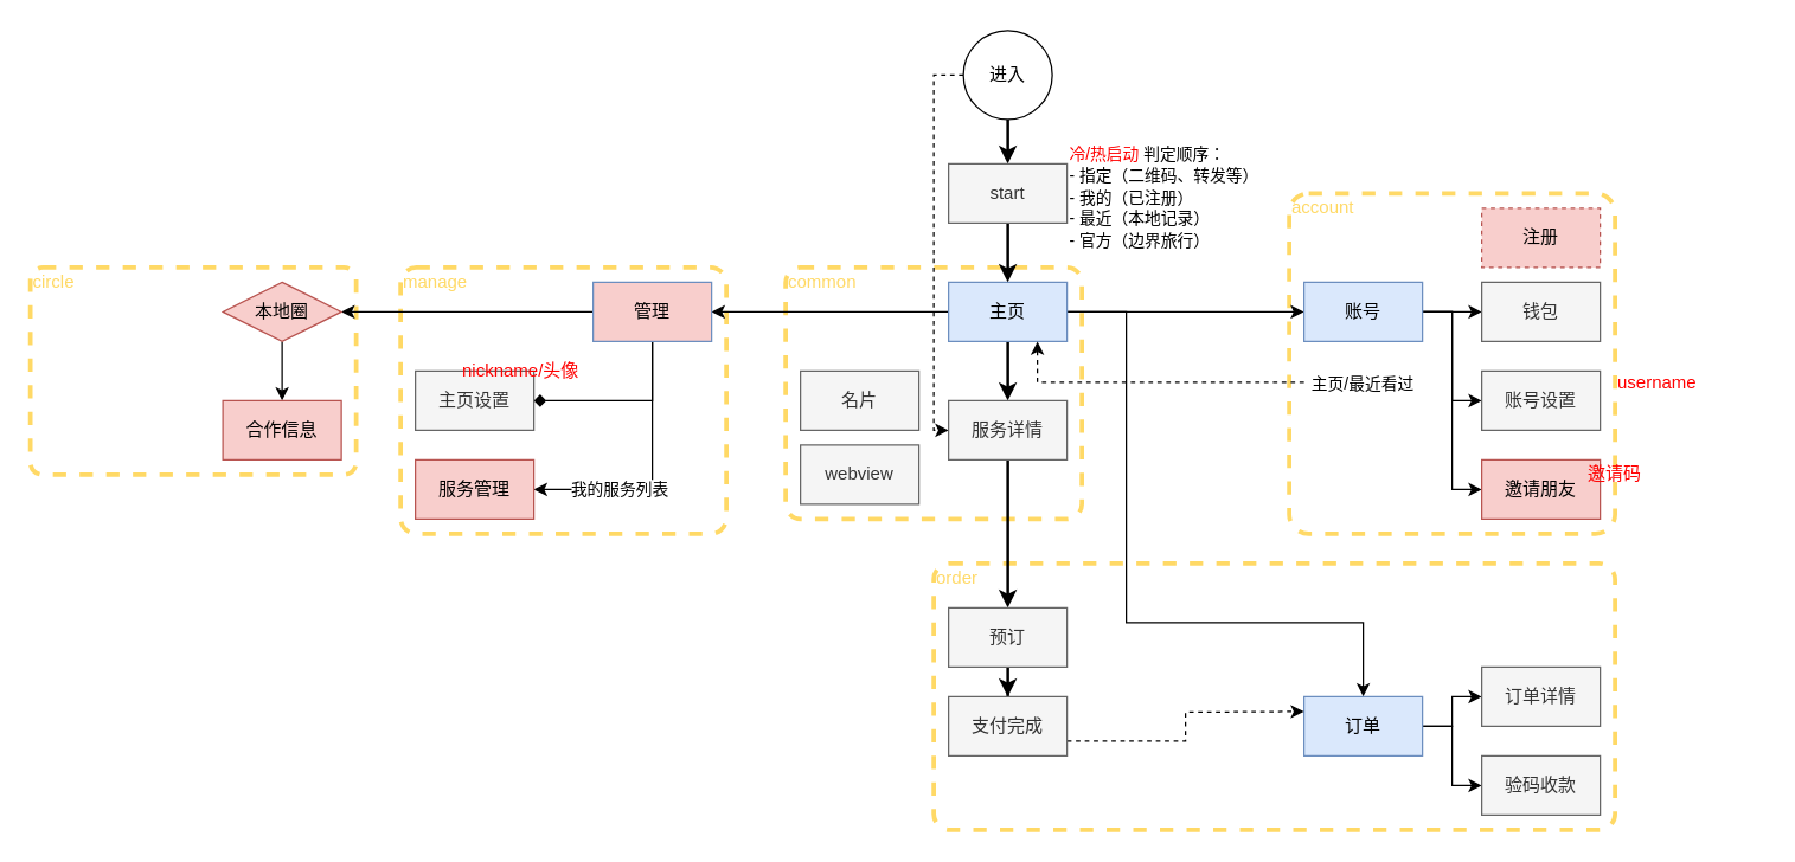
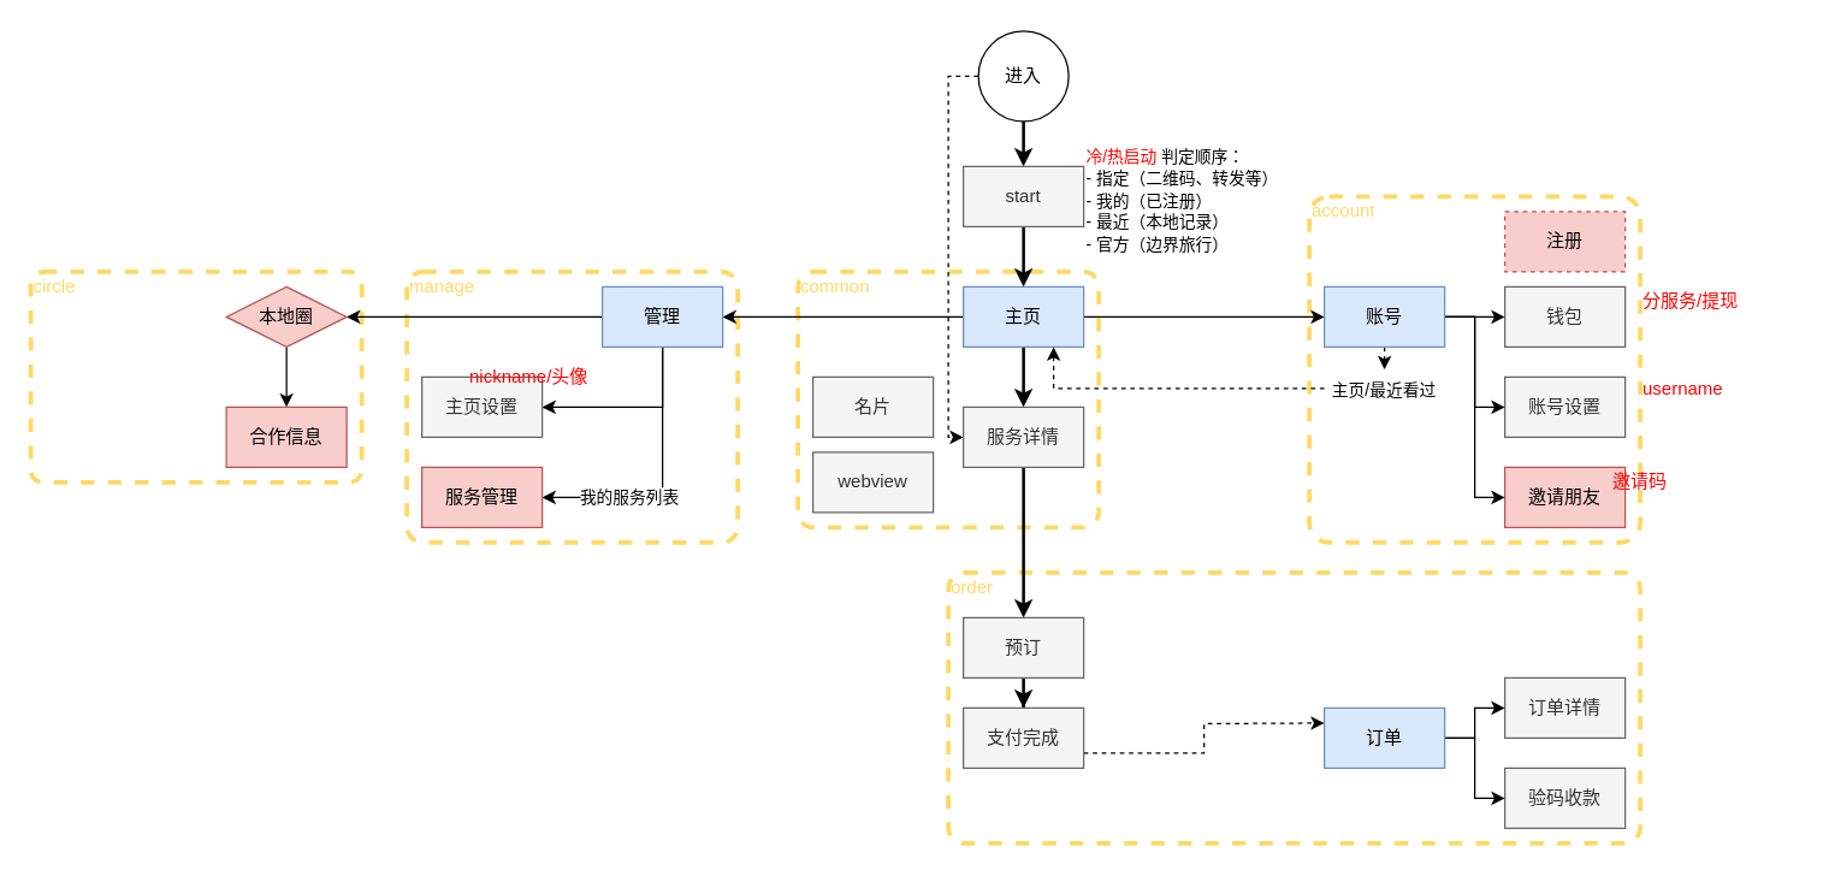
  <mxCell id="0" />
  <mxCell id="1" parent="0" />
  <mxCell id="2" value="" style="rounded=1;whiteSpace=wrap;html=1;fillColor=none;dashed=1;sketch=0;arcSize=6;strokeColor=#FFD966;strokeWidth=3;" vertex="1" parent="1"><mxGeometry x="20" y="180" width="220" height="140" as="geometry" /></mxCell>
  <mxCell id="3" value="" style="rounded=1;whiteSpace=wrap;html=1;fillColor=none;dashed=1;sketch=0;arcSize=6;strokeColor=#FFD966;strokeWidth=3;" parent="1" vertex="1"><mxGeometry x="870" y="130" width="220" height="230" as="geometry" /></mxCell>
  <mxCell id="4" value="" style="rounded=1;whiteSpace=wrap;html=1;fillColor=none;dashed=1;sketch=0;arcSize=6;strokeColor=#FFD966;strokeWidth=3;" parent="1" vertex="1"><mxGeometry x="270" y="180" width="220" height="180" as="geometry" /></mxCell>
  <mxCell id="5" value="" style="rounded=1;whiteSpace=wrap;html=1;fillColor=none;dashed=1;sketch=0;arcSize=6;strokeColor=#FFD966;strokeWidth=3;" parent="1" vertex="1"><mxGeometry x="530" y="180" width="200" height="170" as="geometry" /></mxCell>
  <mxCell id="6" value="" style="rounded=1;whiteSpace=wrap;html=1;fillColor=none;dashed=1;sketch=0;arcSize=6;strokeColor=#FFD966;strokeWidth=3;" parent="1" vertex="1"><mxGeometry x="630" y="380" width="460" height="180" as="geometry" /></mxCell>
  <mxCell id="7" style="edgeStyle=orthogonalEdgeStyle;rounded=0;orthogonalLoop=1;jettySize=auto;html=1;exitX=0;exitY=0.5;exitDx=0;exitDy=0;entryX=0;entryY=0.5;entryDx=0;entryDy=0;dashed=1;" parent="1" source="9" target="17" edge="1"><mxGeometry relative="1" as="geometry" /></mxCell>
  <mxCell id="8" value="" style="edgeStyle=orthogonalEdgeStyle;rounded=0;orthogonalLoop=1;jettySize=auto;html=1;strokeColor=#000000;strokeWidth=2;fontColor=#FF0000;" parent="1" source="9" target="55" edge="1"><mxGeometry relative="1" as="geometry" /></mxCell>
  <mxCell id="9" value="进入" style="ellipse;whiteSpace=wrap;html=1;aspect=fixed;" parent="1" vertex="1"><mxGeometry x="650" y="20" width="60" height="60" as="geometry" /></mxCell>
  <mxCell id="10" value="" style="edgeStyle=orthogonalEdgeStyle;rounded=0;orthogonalLoop=1;jettySize=auto;html=1;strokeWidth=2;" parent="1" source="14" target="17" edge="1"><mxGeometry relative="1" as="geometry" /></mxCell>
- <mxCell id="11" value="" style="edgeStyle=orthogonalEdgeStyle;rounded=0;orthogonalLoop=1;jettySize=auto;html=1;" parent="1" source="14" target="25" edge="1"><mxGeometry relative="1" as="geometry"><Array as="points"><mxPoint x="760" y="210" /><mxPoint x="760" y="420" /><mxPoint x="920" y="420" /></Array></mxGeometry></mxCell>
  <mxCell id="12" style="edgeStyle=orthogonalEdgeStyle;rounded=0;orthogonalLoop=1;jettySize=auto;html=1;exitX=1;exitY=0.5;exitDx=0;exitDy=0;entryX=0;entryY=0.5;entryDx=0;entryDy=0;startArrow=none;startFill=0;" parent="1" source="14" target="22" edge="1"><mxGeometry relative="1" as="geometry" /></mxCell>
  <mxCell id="13" value="" style="edgeStyle=orthogonalEdgeStyle;rounded=0;orthogonalLoop=1;jettySize=auto;html=1;startArrow=none;startFill=0;" parent="1" source="14" target="35" edge="1"><mxGeometry relative="1" as="geometry" /></mxCell>
  <mxCell id="14" value="主页" style="rounded=0;whiteSpace=wrap;html=1;fillColor=#dae8fc;strokeColor=#6c8ebf;" parent="1" vertex="1"><mxGeometry x="640" y="190" width="80" height="40" as="geometry" /></mxCell>
  <mxCell id="15" value="&lt;span style=&quot;font-family: &amp;#34;helvetica&amp;#34; ; font-size: 11px ; font-style: normal ; font-weight: normal ; letter-spacing: normal ; text-align: center ; text-indent: 0px ; text-transform: none ; word-spacing: 0px ; background-color: rgb(255 , 255 , 255) ; text-decoration: none ; display: inline ; float: none&quot;&gt;&lt;font color=&quot;#ff0000&quot;&gt;冷/热启动&lt;/font&gt;&lt;/span&gt;&lt;span style=&quot;color: rgb(0 , 0 , 0) ; font-family: &amp;#34;helvetica&amp;#34; ; font-size: 11px ; font-style: normal ; font-weight: normal ; letter-spacing: normal ; text-align: center ; text-indent: 0px ; text-transform: none ; word-spacing: 0px ; background-color: rgb(255 , 255 , 255) ; text-decoration: none ; display: inline ; float: none&quot;&gt;&amp;nbsp;判定顺序：&lt;br&gt;- 指定（二维码、转发等）&lt;/span&gt;&lt;br style=&quot;color: rgb(0 , 0 , 0) ; font-family: &amp;#34;helvetica&amp;#34; ; font-size: 11px ; font-style: normal ; font-weight: normal ; letter-spacing: normal ; text-align: center ; text-indent: 0px ; text-transform: none ; word-spacing: 0px ; background-color: rgb(255 , 255 , 255) ; text-decoration: none&quot;&gt;&lt;span style=&quot;color: rgb(0 , 0 , 0) ; font-family: &amp;#34;helvetica&amp;#34; ; font-size: 11px ; font-style: normal ; font-weight: normal ; letter-spacing: normal ; text-align: center ; text-indent: 0px ; text-transform: none ; word-spacing: 0px ; background-color: rgb(255 , 255 , 255) ; text-decoration: none ; display: inline ; float: none&quot;&gt;- 我的（已注册）&lt;/span&gt;&lt;br style=&quot;color: rgb(0 , 0 , 0) ; font-family: &amp;#34;helvetica&amp;#34; ; font-size: 11px ; font-style: normal ; font-weight: normal ; letter-spacing: normal ; text-align: center ; text-indent: 0px ; text-transform: none ; word-spacing: 0px ; background-color: rgb(255 , 255 , 255) ; text-decoration: none&quot;&gt;&lt;span style=&quot;color: rgb(0 , 0 , 0) ; font-family: &amp;#34;helvetica&amp;#34; ; font-size: 11px ; font-style: normal ; font-weight: normal ; letter-spacing: normal ; text-align: center ; text-indent: 0px ; text-transform: none ; word-spacing: 0px ; background-color: rgb(255 , 255 , 255) ; text-decoration: none ; display: inline ; float: none&quot;&gt;- 最近（本地记录）&lt;/span&gt;&lt;br style=&quot;color: rgb(0 , 0 , 0) ; font-family: &amp;#34;helvetica&amp;#34; ; font-size: 11px ; font-style: normal ; font-weight: normal ; letter-spacing: normal ; text-align: center ; text-indent: 0px ; text-transform: none ; word-spacing: 0px ; background-color: rgb(255 , 255 , 255) ; text-decoration: none&quot;&gt;&lt;span style=&quot;color: rgb(0 , 0 , 0) ; font-family: &amp;#34;helvetica&amp;#34; ; font-size: 11px ; font-style: normal ; font-weight: normal ; letter-spacing: normal ; text-align: center ; text-indent: 0px ; text-transform: none ; word-spacing: 0px ; background-color: rgb(255 , 255 , 255) ; text-decoration: none ; display: inline ; float: none&quot;&gt;- 官方（边界旅行）&lt;/span&gt;" style="text;whiteSpace=wrap;html=1;" parent="1" vertex="1"><mxGeometry x="720" y="90" width="150" height="70" as="geometry" /></mxCell>
  <mxCell id="16" value="" style="edgeStyle=orthogonalEdgeStyle;rounded=0;orthogonalLoop=1;jettySize=auto;html=1;startArrow=none;startFill=0;strokeWidth=2;" parent="1" source="17" target="27" edge="1"><mxGeometry relative="1" as="geometry" /></mxCell>
  <mxCell id="17" value="服务详情" style="rounded=0;whiteSpace=wrap;html=1;fillColor=#f5f5f5;strokeColor=#666666;fontColor=#333333;" parent="1" vertex="1"><mxGeometry x="640" y="270" width="80" height="40" as="geometry" /></mxCell>
  <mxCell id="18" value="" style="edgeStyle=orthogonalEdgeStyle;rounded=0;orthogonalLoop=1;jettySize=auto;html=1;startArrow=none;startFill=0;" parent="1" source="22" target="40" edge="1"><mxGeometry relative="1" as="geometry" /></mxCell>
+ <mxCell id="19" style="edgeStyle=orthogonalEdgeStyle;rounded=0;orthogonalLoop=1;jettySize=auto;html=1;exitX=0.5;exitY=1;exitDx=0;exitDy=0;entryX=0.5;entryY=0;entryDx=0;entryDy=0;dashed=1;startArrow=none;startFill=0;" parent="1" source="22" target="39" edge="1"><mxGeometry relative="1" as="geometry" /></mxCell>
  <mxCell id="20" style="edgeStyle=orthogonalEdgeStyle;rounded=0;orthogonalLoop=1;jettySize=auto;html=1;exitX=1;exitY=0.5;exitDx=0;exitDy=0;entryX=0;entryY=0.5;entryDx=0;entryDy=0;startArrow=none;startFill=0;" parent="1" source="22" target="37" edge="1"><mxGeometry relative="1" as="geometry" /></mxCell>
  <mxCell id="21" style="edgeStyle=orthogonalEdgeStyle;rounded=0;orthogonalLoop=1;jettySize=auto;html=1;exitX=1;exitY=0.5;exitDx=0;exitDy=0;entryX=0;entryY=0.5;entryDx=0;entryDy=0;fontColor=#33FF33;" edge="1" parent="1" source="22" target="44"><mxGeometry relative="1" as="geometry" /></mxCell>
  <mxCell id="22" value="账号" style="rounded=0;whiteSpace=wrap;html=1;fillColor=#dae8fc;strokeColor=#6c8ebf;" parent="1" vertex="1"><mxGeometry x="880" y="190" width="80" height="40" as="geometry" /></mxCell>
  <mxCell id="23" value="" style="edgeStyle=orthogonalEdgeStyle;rounded=0;orthogonalLoop=1;jettySize=auto;html=1;startArrow=none;startFill=0;" parent="1" source="25" target="30" edge="1"><mxGeometry relative="1" as="geometry" /></mxCell>
  <mxCell id="24" style="edgeStyle=orthogonalEdgeStyle;rounded=0;orthogonalLoop=1;jettySize=auto;html=1;exitX=1;exitY=0.5;exitDx=0;exitDy=0;entryX=0;entryY=0.5;entryDx=0;entryDy=0;startArrow=none;startFill=0;" parent="1" source="25" target="45" edge="1"><mxGeometry relative="1" as="geometry" /></mxCell>
  <mxCell id="25" value="订单" style="rounded=0;whiteSpace=wrap;html=1;fillColor=#dae8fc;strokeColor=#6c8ebf;" parent="1" vertex="1"><mxGeometry x="880" y="470" width="80" height="40" as="geometry" /></mxCell>
  <mxCell id="26" value="" style="edgeStyle=orthogonalEdgeStyle;rounded=0;orthogonalLoop=1;jettySize=auto;html=1;startArrow=none;startFill=0;strokeWidth=2;" parent="1" source="27" target="29" edge="1"><mxGeometry relative="1" as="geometry" /></mxCell>
  <mxCell id="27" value="预订" style="rounded=0;whiteSpace=wrap;html=1;fillColor=#f5f5f5;strokeColor=#666666;fontColor=#333333;" parent="1" vertex="1"><mxGeometry x="640" y="410" width="80" height="40" as="geometry" /></mxCell>
  <mxCell id="28" style="edgeStyle=orthogonalEdgeStyle;rounded=0;orthogonalLoop=1;jettySize=auto;html=1;startArrow=none;startFill=0;dashed=1;exitX=1;exitY=0.75;exitDx=0;exitDy=0;" parent="1" source="29" edge="1"><mxGeometry relative="1" as="geometry"><mxPoint x="720" y="478" as="sourcePoint" /><mxPoint x="880" y="480" as="targetPoint" /><Array as="points" /></mxGeometry></mxCell>
  <mxCell id="29" value="支付完成" style="rounded=0;whiteSpace=wrap;html=1;fillColor=#f5f5f5;strokeColor=#666666;fontColor=#333333;" parent="1" vertex="1"><mxGeometry x="640" y="470" width="80" height="40" as="geometry" /></mxCell>
  <mxCell id="30" value="订单详情" style="rounded=0;whiteSpace=wrap;html=1;fillColor=#f5f5f5;strokeColor=#666666;fontColor=#333333;" parent="1" vertex="1"><mxGeometry x="1000" y="450" width="80" height="40" as="geometry" /></mxCell>
- <mxCell id="31" value="" style="edgeStyle=orthogonalEdgeStyle;rounded=0;orthogonalLoop=1;jettySize=auto;html=1;startArrow=none;startFill=0;entryX=1;entryY=0.5;entryDx=0;entryDy=0;exitX=0.5;exitY=1;exitDx=0;exitDy=0;endArrow=diamond;" parent="1" source="35" target="41" edge="1"><mxGeometry relative="1" as="geometry" /></mxCell>
+ <mxCell id="31" value="" style="edgeStyle=orthogonalEdgeStyle;rounded=0;orthogonalLoop=1;jettySize=auto;html=1;startArrow=none;startFill=0;entryX=1;entryY=0.5;entryDx=0;entryDy=0;exitX=0.5;exitY=1;exitDx=0;exitDy=0;" parent="1" source="35" target="41" edge="1"><mxGeometry relative="1" as="geometry" /></mxCell>
  <mxCell id="32" style="edgeStyle=orthogonalEdgeStyle;rounded=0;orthogonalLoop=1;jettySize=auto;html=1;exitX=0.5;exitY=1;exitDx=0;exitDy=0;entryX=1;entryY=0.5;entryDx=0;entryDy=0;startArrow=none;startFill=0;" parent="1" source="35" target="36" edge="1"><mxGeometry relative="1" as="geometry" /></mxCell>
  <mxCell id="33" value="我的服务列表" style="edgeLabel;html=1;align=center;verticalAlign=middle;resizable=0;points=[];" parent="32" vertex="1" connectable="0"><mxGeometry x="0.364" y="-1" relative="1" as="geometry"><mxPoint as="offset" /></mxGeometry></mxCell>
  <mxCell id="34" style="edgeStyle=orthogonalEdgeStyle;rounded=0;orthogonalLoop=1;jettySize=auto;html=1;exitX=0;exitY=0.5;exitDx=0;exitDy=0;entryX=1;entryY=0.5;entryDx=0;entryDy=0;fontColor=#33FF33;" edge="1" parent="1" source="35" target="43"><mxGeometry relative="1" as="geometry" /></mxCell>
- <mxCell id="35" value="管理" style="rounded=0;whiteSpace=wrap;html=1;fillColor=#f8cecc;strokeColor=#6c8ebf;" parent="1" vertex="1"><mxGeometry x="400" y="190" width="80" height="40" as="geometry" /></mxCell>
+ <mxCell id="35" value="管理" style="rounded=0;whiteSpace=wrap;html=1;fillColor=#dae8fc;strokeColor=#6c8ebf;" parent="1" vertex="1"><mxGeometry x="400" y="190" width="80" height="40" as="geometry" /></mxCell>
  <mxCell id="36" value="服务管理" style="rounded=0;whiteSpace=wrap;html=1;fillColor=#f8cecc;strokeColor=#b85450;" parent="1" vertex="1"><mxGeometry x="280" y="310" width="80" height="40" as="geometry" /></mxCell>
  <mxCell id="37" value="账号设置" style="rounded=0;whiteSpace=wrap;html=1;fillColor=#f5f5f5;strokeColor=#666666;fontColor=#333333;" parent="1" vertex="1"><mxGeometry x="1000" y="250" width="80" height="40" as="geometry" /></mxCell>
  <mxCell id="38" style="edgeStyle=orthogonalEdgeStyle;rounded=0;orthogonalLoop=1;jettySize=auto;html=1;exitX=0;exitY=0.5;exitDx=0;exitDy=0;entryX=0.75;entryY=1;entryDx=0;entryDy=0;startArrow=none;startFill=0;dashed=1;" parent="1" source="39" target="14" edge="1"><mxGeometry relative="1" as="geometry" /></mxCell>
  <mxCell id="39" value="&lt;font face=&quot;helvetica&quot;&gt;&lt;span style=&quot;font-size: 11px ; background-color: rgb(255 , 255 , 255)&quot;&gt;主页/最近看过&lt;/span&gt;&lt;/font&gt;" style="text;whiteSpace=wrap;html=1;align=center;" parent="1" vertex="1"><mxGeometry x="880" y="245" width="80" height="25" as="geometry" /></mxCell>
  <mxCell id="40" value="钱包" style="rounded=0;whiteSpace=wrap;html=1;fillColor=#f5f5f5;strokeColor=#666666;fontColor=#333333;" parent="1" vertex="1"><mxGeometry x="1000" y="190" width="80" height="40" as="geometry" /></mxCell>
  <mxCell id="41" value="主页设置" style="rounded=0;whiteSpace=wrap;html=1;fillColor=#f5f5f5;strokeColor=#666666;fontColor=#333333;" parent="1" vertex="1"><mxGeometry x="280" y="250" width="80" height="40" as="geometry" /></mxCell>
  <mxCell id="42" value="" style="edgeStyle=orthogonalEdgeStyle;rounded=0;orthogonalLoop=1;jettySize=auto;html=1;fontColor=#33FF33;" edge="1" parent="1" source="43" target="47"><mxGeometry relative="1" as="geometry" /></mxCell>
  <mxCell id="43" value="本地圈" style="rhombus;whiteSpace=wrap;html=1;fillColor=#f8cecc;strokeColor=#b85450;" parent="1" vertex="1"><mxGeometry x="150" y="190" width="80" height="40" as="geometry" /></mxCell>
  <mxCell id="44" value="邀请朋友" style="rounded=0;whiteSpace=wrap;html=1;glass=0;shadow=0;fillColor=#f8cecc;strokeColor=#b85450;" parent="1" vertex="1"><mxGeometry x="1000" y="310" width="80" height="40" as="geometry" /></mxCell>
  <mxCell id="45" value="验码收款" style="rounded=0;whiteSpace=wrap;html=1;fillColor=#f5f5f5;strokeColor=#666666;fontColor=#333333;" parent="1" vertex="1"><mxGeometry x="1000" y="510" width="80" height="40" as="geometry" /></mxCell>
  <mxCell id="46" value="名片" style="rounded=0;whiteSpace=wrap;html=1;fillColor=#f5f5f5;strokeColor=#666666;fontColor=#333333;" parent="1" vertex="1"><mxGeometry x="540" y="250" width="80" height="40" as="geometry" /></mxCell>
  <mxCell id="47" value="合作信息" style="rounded=0;whiteSpace=wrap;html=1;fillColor=#f8cecc;strokeColor=#b85450;" parent="1" vertex="1"><mxGeometry x="150" y="270" width="80" height="40" as="geometry" /></mxCell>
  <mxCell id="48" value="nickname/头像" style="text;html=1;strokeColor=none;fillColor=none;align=left;verticalAlign=middle;whiteSpace=wrap;rounded=0;dashed=1;sketch=0;fontColor=#FF0000;" parent="1" vertex="1"><mxGeometry x="310" y="240" width="100" height="20" as="geometry" /></mxCell>
  <mxCell id="49" value="username" style="text;html=1;strokeColor=none;fillColor=none;align=left;verticalAlign=middle;whiteSpace=wrap;rounded=0;dashed=1;sketch=0;fontColor=#FF0000;" parent="1" vertex="1"><mxGeometry x="1090" y="247.5" width="100" height="20" as="geometry" /></mxCell>
+ <mxCell id="50" value="分服务/提现" style="text;html=1;strokeColor=none;fillColor=none;align=left;verticalAlign=middle;whiteSpace=wrap;rounded=0;dashed=1;sketch=0;fontColor=#FF0000;" parent="1" vertex="1"><mxGeometry x="1090" y="190" width="100" height="20" as="geometry" /></mxCell>
  <mxCell id="51" value="邀请码" style="text;html=1;strokeColor=none;fillColor=none;align=left;verticalAlign=middle;whiteSpace=wrap;rounded=0;dashed=1;sketch=0;fontColor=#FF0000;" parent="1" vertex="1"><mxGeometry x="1070" y="310" width="100" height="20" as="geometry" /></mxCell>
  <mxCell id="52" value="注册" style="rounded=0;whiteSpace=wrap;html=1;fillColor=#f8cecc;strokeColor=#b85450;dashed=1;" parent="1" vertex="1"><mxGeometry x="1000" y="140" width="80" height="40" as="geometry" /></mxCell>
  <mxCell id="53" value="webview" style="rounded=0;whiteSpace=wrap;html=1;fillColor=#f5f5f5;strokeColor=#666666;fontColor=#333333;" parent="1" vertex="1"><mxGeometry x="540" y="300" width="80" height="40" as="geometry" /></mxCell>
  <mxCell id="54" value="" style="edgeStyle=orthogonalEdgeStyle;rounded=0;orthogonalLoop=1;jettySize=auto;html=1;strokeColor=#000000;strokeWidth=2;fontColor=#FF0000;" parent="1" source="55" target="14" edge="1"><mxGeometry relative="1" as="geometry" /></mxCell>
  <mxCell id="55" value="start" style="rounded=0;whiteSpace=wrap;html=1;fillColor=#f5f5f5;strokeColor=#666666;fontColor=#333333;" parent="1" vertex="1"><mxGeometry x="640" y="110" width="80" height="40" as="geometry" /></mxCell>
  <mxCell id="56" value="common" style="text;html=1;strokeColor=none;fillColor=none;align=left;verticalAlign=middle;whiteSpace=wrap;rounded=0;dashed=1;sketch=0;fontColor=#FFD966;" vertex="1" parent="1"><mxGeometry x="530" y="180" width="100" height="20" as="geometry" /></mxCell>
  <mxCell id="57" value="account" style="text;html=1;strokeColor=none;fillColor=none;align=left;verticalAlign=middle;whiteSpace=wrap;rounded=0;dashed=1;sketch=0;fontColor=#FFD966;" vertex="1" parent="1"><mxGeometry x="870" y="130" width="100" height="20" as="geometry" /></mxCell>
  <mxCell id="58" value="manage" style="text;html=1;strokeColor=none;fillColor=none;align=left;verticalAlign=middle;whiteSpace=wrap;rounded=0;dashed=1;sketch=0;fontColor=#FFD966;" vertex="1" parent="1"><mxGeometry x="270" y="180" width="100" height="20" as="geometry" /></mxCell>
  <mxCell id="59" value="order" style="text;html=1;strokeColor=none;fillColor=none;align=left;verticalAlign=middle;whiteSpace=wrap;rounded=0;dashed=1;sketch=0;fontColor=#FFD966;" vertex="1" parent="1"><mxGeometry x="630" y="380" width="100" height="20" as="geometry" /></mxCell>
  <mxCell id="60" value="circle" style="text;html=1;strokeColor=none;fillColor=none;align=left;verticalAlign=middle;whiteSpace=wrap;rounded=0;dashed=1;sketch=0;fontColor=#FFD966;" vertex="1" parent="1"><mxGeometry x="20" y="180" width="100" height="20" as="geometry" /></mxCell>
